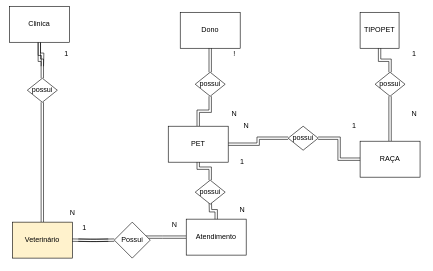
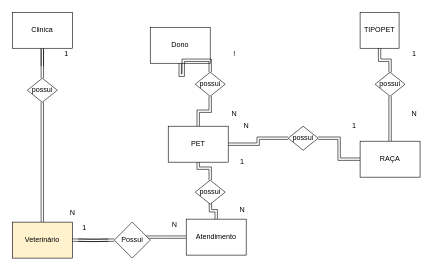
  <mxCell id="0" />
  <mxCell id="1" parent="0" />
- <mxCell id="2" value="Dono" style="rounded=0;whiteSpace=wrap;html=1;" vertex="1" parent="1"><mxGeometry x="300" y="20" width="100" height="60" as="geometry" /></mxCell>
+ <mxCell id="2" value="Dono" style="rounded=0;whiteSpace=wrap;html=1;" vertex="1" parent="1"><mxGeometry x="250" y="45" width="100" height="60" as="geometry" /></mxCell>
  <mxCell id="3" style="edgeStyle=orthogonalEdgeStyle;shape=link;rounded=0;orthogonalLoop=1;jettySize=auto;html=1;" edge="1" parent="1" source="4"><mxGeometry relative="1" as="geometry"><mxPoint x="230" y="395" as="targetPoint" /></mxGeometry></mxCell>
  <mxCell id="4" value="Atendimento" style="rounded=0;whiteSpace=wrap;html=1;" vertex="1" parent="1"><mxGeometry x="310" y="365" width="100" height="60" as="geometry" /></mxCell>
  <mxCell id="5" style="edgeStyle=orthogonalEdgeStyle;shape=link;rounded=0;orthogonalLoop=1;jettySize=auto;html=1;entryX=0.5;entryY=0;entryDx=0;entryDy=0;" edge="1" parent="1" source="7" target="13"><mxGeometry relative="1" as="geometry" /></mxCell>
  <mxCell id="6" value="" style="edgeStyle=orthogonalEdgeStyle;shape=link;rounded=0;orthogonalLoop=1;jettySize=auto;html=1;" edge="1" parent="1" source="7" target="9"><mxGeometry relative="1" as="geometry" /></mxCell>
  <mxCell id="7" value="possui" style="rhombus;whiteSpace=wrap;html=1;" vertex="1" parent="1"><mxGeometry x="45" y="130" width="50" height="40" as="geometry" /></mxCell>
  <mxCell id="8" style="edgeStyle=orthogonalEdgeStyle;rounded=0;orthogonalLoop=1;jettySize=auto;html=1;shape=link;" edge="1" parent="1" source="9"><mxGeometry relative="1" as="geometry"><mxPoint x="70" y="110" as="targetPoint" /></mxGeometry></mxCell>
- <mxCell id="9" value="Clinica" style="rounded=0;whiteSpace=wrap;html=1;" vertex="1" parent="1"><mxGeometry x="15" y="10" width="100" height="60" as="geometry" /></mxCell>
+ <mxCell id="9" value="Clinica" style="rounded=0;whiteSpace=wrap;html=1;" vertex="1" parent="1"><mxGeometry x="20" y="20" width="100" height="60" as="geometry" /></mxCell>
  <mxCell id="10" style="edgeStyle=orthogonalEdgeStyle;shape=link;rounded=0;orthogonalLoop=1;jettySize=auto;html=1;entryX=0.5;entryY=1;entryDx=0;entryDy=0;" edge="1" parent="1" source="11" target="32"><mxGeometry relative="1" as="geometry" /></mxCell>
  <mxCell id="11" value="RAÇA" style="rounded=0;whiteSpace=wrap;html=1;" vertex="1" parent="1"><mxGeometry x="600" y="235" width="100" height="60" as="geometry" /></mxCell>
  <mxCell id="12" style="edgeStyle=orthogonalEdgeStyle;shape=link;rounded=0;orthogonalLoop=1;jettySize=auto;html=1;entryX=0;entryY=0.5;entryDx=0;entryDy=0;" edge="1" parent="1" target="17"><mxGeometry relative="1" as="geometry"><mxPoint x="130" y="400" as="sourcePoint" /></mxGeometry></mxCell>
  <mxCell id="13" value="Veterinário" style="rounded=0;whiteSpace=wrap;html=1;fillColor=#fff2cc;" vertex="1" parent="1"><mxGeometry x="20" y="370" width="100" height="60" as="geometry" /></mxCell>
  <mxCell id="14" value="N" style="text;html=1;align=center;verticalAlign=middle;resizable=0;points=[];autosize=1;" vertex="1" parent="1"><mxGeometry x="110" y="345" width="20" height="20" as="geometry" /></mxCell>
  <mxCell id="15" value="1" style="text;html=1;align=center;verticalAlign=middle;resizable=0;points=[];autosize=1;" vertex="1" parent="1"><mxGeometry x="100" y="80" width="20" height="20" as="geometry" /></mxCell>
  <mxCell id="16" value="" style="edgeStyle=orthogonalEdgeStyle;shape=link;rounded=0;orthogonalLoop=1;jettySize=auto;html=1;entryX=1;entryY=0.5;entryDx=0;entryDy=0;" edge="1" parent="1" target="13"><mxGeometry relative="1" as="geometry"><mxPoint x="180" y="400" as="sourcePoint" /><mxPoint x="130" y="400" as="targetPoint" /></mxGeometry></mxCell>
  <mxCell id="17" value="Possui" style="rhombus;whiteSpace=wrap;html=1;" vertex="1" parent="1"><mxGeometry x="190" y="370" width="60" height="60" as="geometry" /></mxCell>
  <mxCell id="18" value="1" style="text;html=1;align=center;verticalAlign=middle;resizable=0;points=[];autosize=1;" vertex="1" parent="1"><mxGeometry x="130" y="370" width="20" height="20" as="geometry" /></mxCell>
  <mxCell id="19" value="N" style="text;html=1;align=center;verticalAlign=middle;resizable=0;points=[];autosize=1;" vertex="1" parent="1"><mxGeometry x="280" y="365" width="20" height="20" as="geometry" /></mxCell>
  <mxCell id="20" style="edgeStyle=orthogonalEdgeStyle;shape=link;rounded=0;orthogonalLoop=1;jettySize=auto;html=1;entryX=0.5;entryY=1;entryDx=0;entryDy=0;" edge="1" parent="1" source="22" target="27"><mxGeometry relative="1" as="geometry" /></mxCell>
  <mxCell id="21" style="edgeStyle=orthogonalEdgeStyle;shape=link;rounded=0;orthogonalLoop=1;jettySize=auto;html=1;" edge="1" parent="1" source="22" target="29"><mxGeometry relative="1" as="geometry" /></mxCell>
  <mxCell id="22" value="PET" style="rounded=0;whiteSpace=wrap;html=1;" vertex="1" parent="1"><mxGeometry x="280" y="210" width="100" height="60" as="geometry" /></mxCell>
  <mxCell id="23" style="edgeStyle=orthogonalEdgeStyle;shape=link;rounded=0;orthogonalLoop=1;jettySize=auto;html=1;" edge="1" parent="1" target="4"><mxGeometry relative="1" as="geometry"><mxPoint x="350" y="330" as="sourcePoint" /></mxGeometry></mxCell>
  <mxCell id="24" style="edgeStyle=orthogonalEdgeStyle;shape=link;rounded=0;orthogonalLoop=1;jettySize=auto;html=1;" edge="1" parent="1" source="25" target="22"><mxGeometry relative="1" as="geometry" /></mxCell>
  <mxCell id="25" value="possui" style="rhombus;whiteSpace=wrap;html=1;" vertex="1" parent="1"><mxGeometry x="325" y="300" width="50" height="40" as="geometry" /></mxCell>
  <mxCell id="26" style="edgeStyle=orthogonalEdgeStyle;shape=link;rounded=0;orthogonalLoop=1;jettySize=auto;html=1;entryX=0.5;entryY=1;entryDx=0;entryDy=0;" edge="1" parent="1" source="27" target="2"><mxGeometry relative="1" as="geometry" /></mxCell>
  <mxCell id="27" value="possui" style="rhombus;whiteSpace=wrap;html=1;" vertex="1" parent="1"><mxGeometry x="325" y="120" width="50" height="40" as="geometry" /></mxCell>
  <mxCell id="28" style="edgeStyle=orthogonalEdgeStyle;shape=link;rounded=0;orthogonalLoop=1;jettySize=auto;html=1;entryX=0;entryY=0.5;entryDx=0;entryDy=0;" edge="1" parent="1" source="29" target="11"><mxGeometry relative="1" as="geometry" /></mxCell>
  <mxCell id="29" value="possui" style="rhombus;whiteSpace=wrap;html=1;" vertex="1" parent="1"><mxGeometry x="480" y="210" width="50" height="40" as="geometry" /></mxCell>
  <mxCell id="30" value="TIPOPET" style="rounded=0;whiteSpace=wrap;html=1;" vertex="1" parent="1"><mxGeometry x="600" y="20" width="65" height="60" as="geometry" /></mxCell>
  <mxCell id="31" style="edgeStyle=orthogonalEdgeStyle;shape=link;rounded=0;orthogonalLoop=1;jettySize=auto;html=1;entryX=0.5;entryY=1;entryDx=0;entryDy=0;" edge="1" parent="1" source="32" target="30"><mxGeometry relative="1" as="geometry" /></mxCell>
  <mxCell id="32" value="possui" style="rhombus;whiteSpace=wrap;html=1;" vertex="1" parent="1"><mxGeometry x="625" y="120" width="50" height="40" as="geometry" /></mxCell>
  <mxCell id="33" value="N" style="text;html=1;align=center;verticalAlign=middle;resizable=0;points=[];autosize=1;" vertex="1" parent="1"><mxGeometry x="393" y="339" width="20" height="20" as="geometry" /></mxCell>
  <mxCell id="34" value="1" style="text;html=1;align=center;verticalAlign=middle;resizable=0;points=[];autosize=1;" vertex="1" parent="1"><mxGeometry x="393" y="260" width="20" height="20" as="geometry" /></mxCell>
  <mxCell id="35" value="N" style="text;html=1;align=center;verticalAlign=middle;resizable=0;points=[];autosize=1;" vertex="1" parent="1"><mxGeometry x="380" y="180" width="20" height="20" as="geometry" /></mxCell>
  <mxCell id="36" value="!" style="text;html=1;align=center;verticalAlign=middle;resizable=0;points=[];autosize=1;" vertex="1" parent="1"><mxGeometry x="380" y="80" width="20" height="20" as="geometry" /></mxCell>
  <mxCell id="37" value="1" style="text;html=1;align=center;verticalAlign=middle;resizable=0;points=[];autosize=1;" vertex="1" parent="1"><mxGeometry x="580" y="200" width="20" height="20" as="geometry" /></mxCell>
  <mxCell id="38" value="N" style="text;html=1;align=center;verticalAlign=middle;resizable=0;points=[];autosize=1;" vertex="1" parent="1"><mxGeometry x="400" y="200" width="20" height="20" as="geometry" /></mxCell>
  <mxCell id="39" value="N" style="text;html=1;align=center;verticalAlign=middle;resizable=0;points=[];autosize=1;" vertex="1" parent="1"><mxGeometry x="680" y="180" width="20" height="20" as="geometry" /></mxCell>
  <mxCell id="40" value="1" style="text;html=1;align=center;verticalAlign=middle;resizable=0;points=[];autosize=1;" vertex="1" parent="1"><mxGeometry x="680" y="80" width="20" height="20" as="geometry" /></mxCell>
